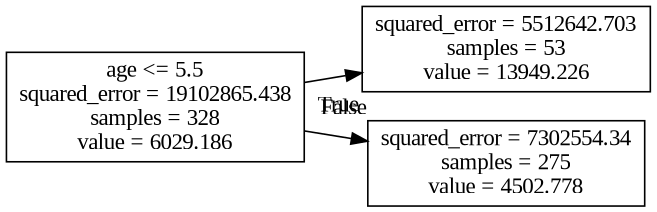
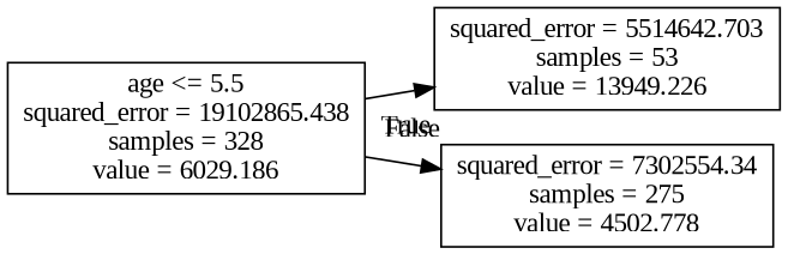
  digraph {
    rankdir=LR
    fontname="Liberation Serif"
    node [fontname="Liberation Serif" shape=box]
    edge [fontname="Liberation Serif" labeldistance=2.5]
    n1 [label="age <= 5.5\nsquared_error = 19102865.438\nsamples = 328\nvalue = 6029.186"]
-   n2 [label="squared_error = 5512642.703\nsamples = 53\nvalue = 13949.226"]
+   n2 [label="squared_error = 5514642.703\nsamples = 53\nvalue = 13949.226"]
    n3 [label="squared_error = 7302554.34\nsamples = 275\nvalue = 4502.778"]
    n1 -> n2 [headlabel=True labelangle=45]
    n1 -> n3 [headlabel=False labelangle=-45]
  }
